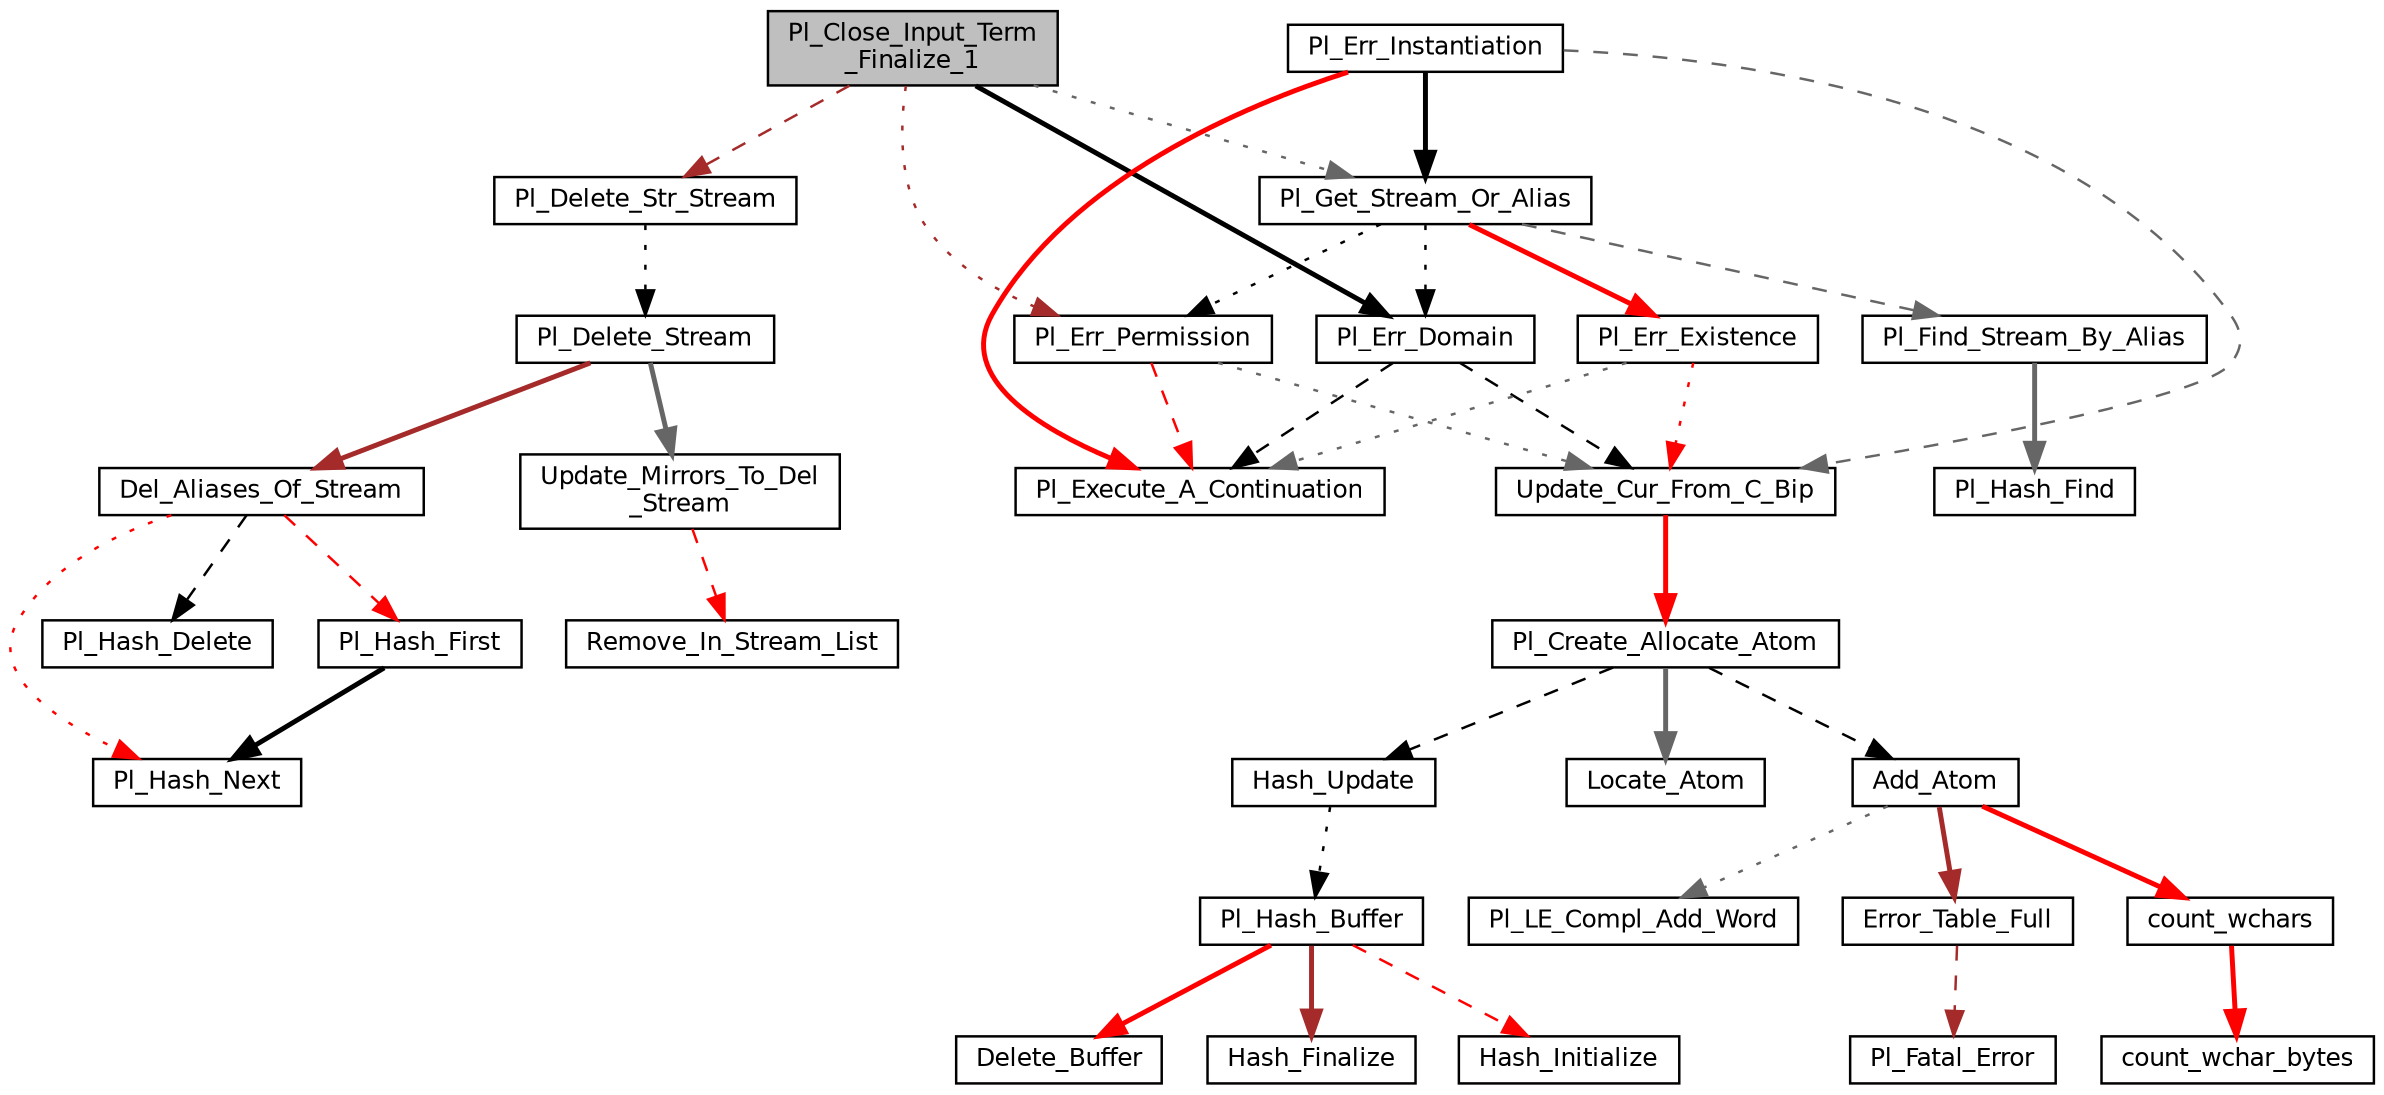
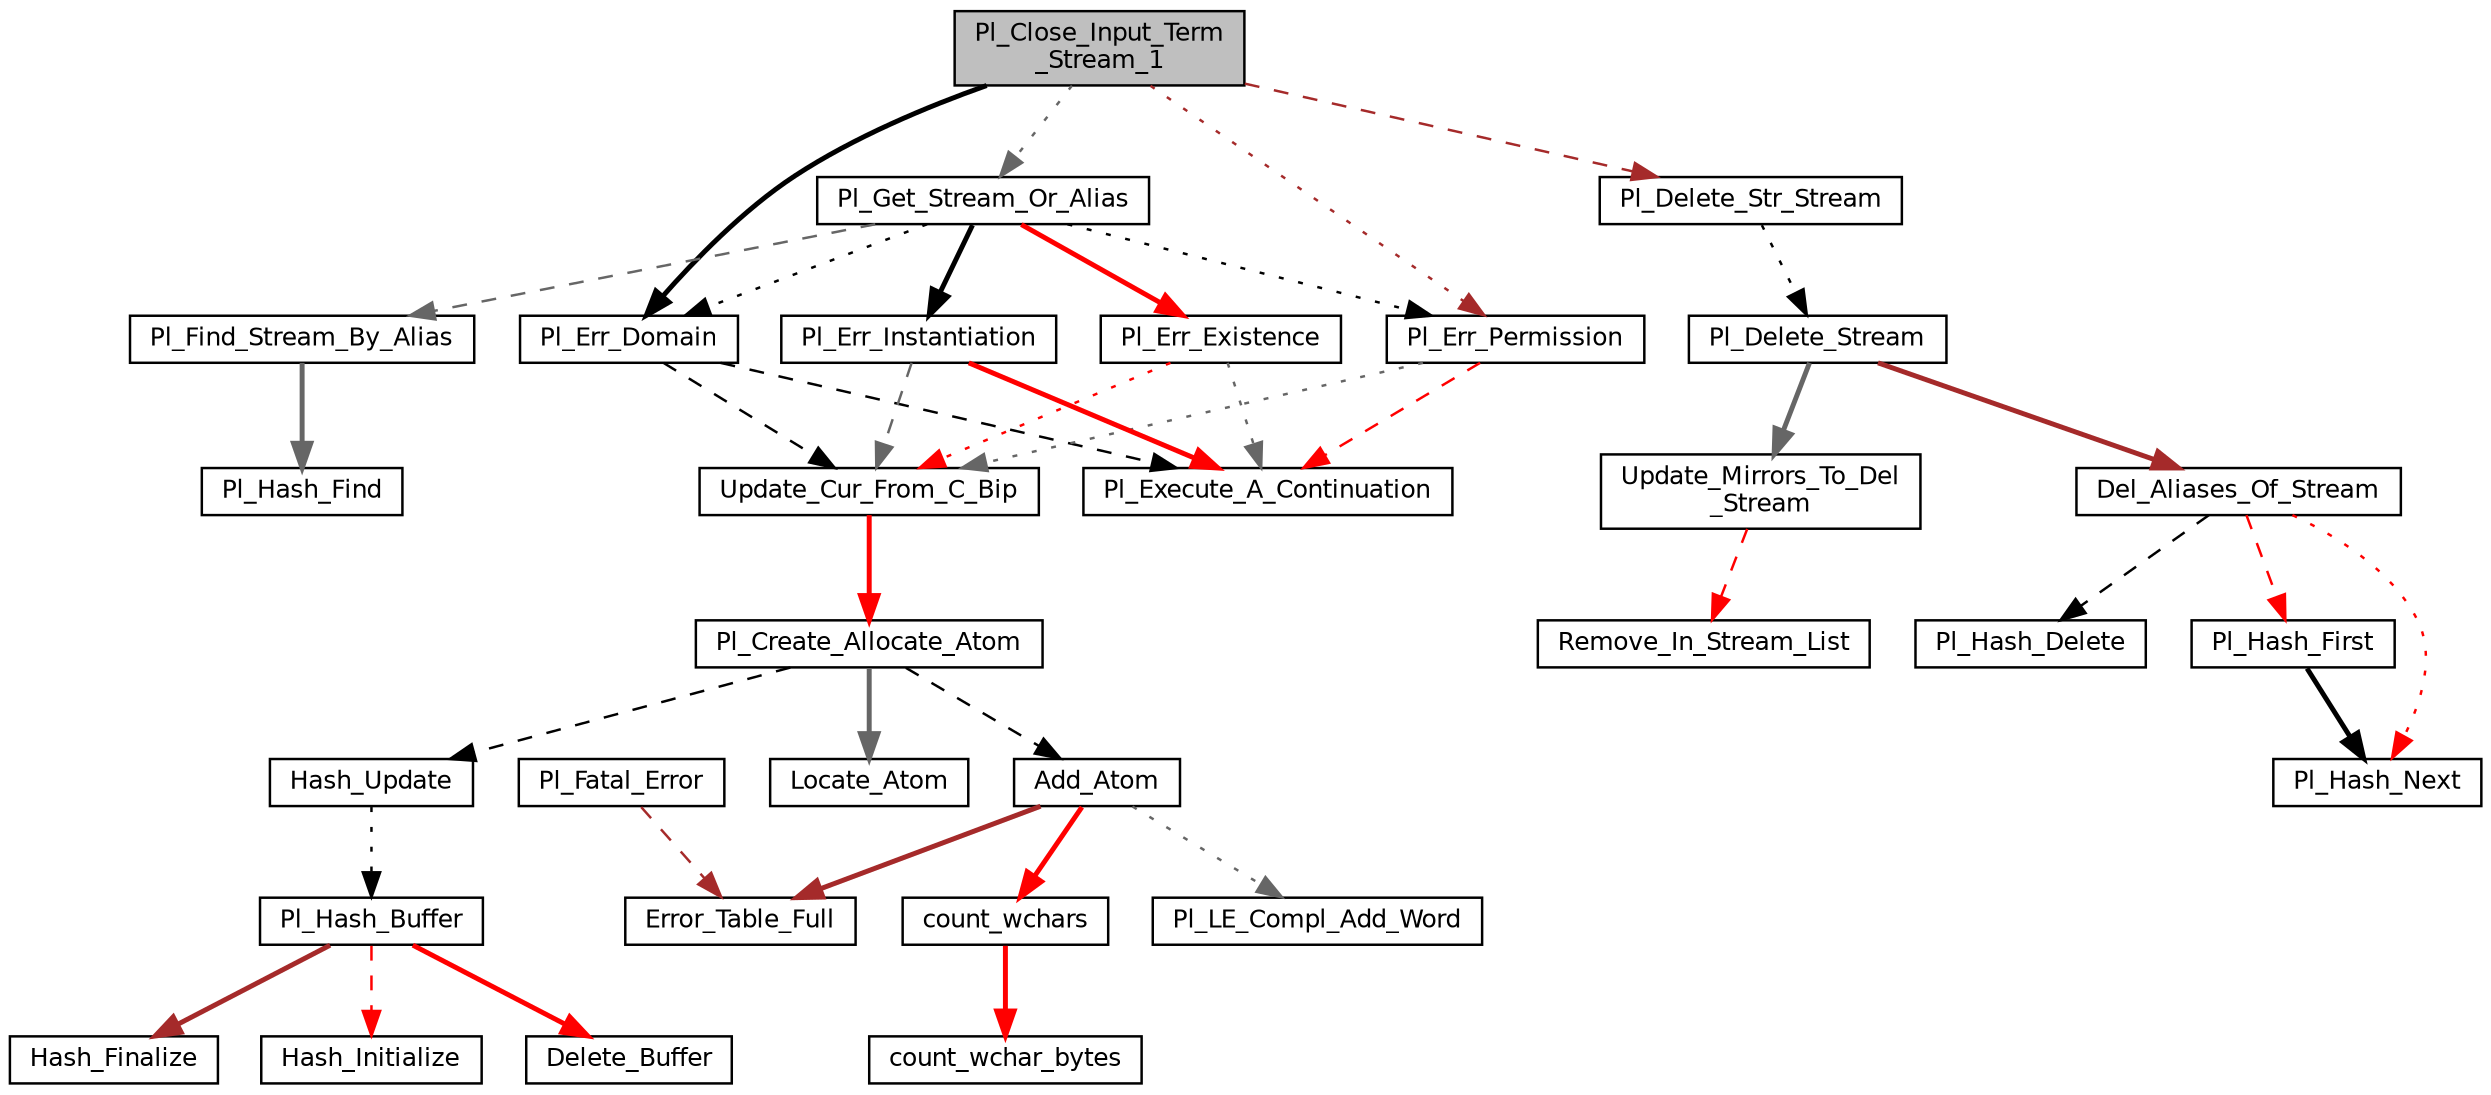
  digraph {
    rankdir=TB
    node [color=black fillcolor=white fontname=Helvetica fontsize=10 shape=record style=filled]
    edge [color=black fontname=Helvetica fontsize=10 labelfontname=Helvetica labelfontsize=10 style=bold]
-   n1 [fillcolor=grey75 fontcolor=black height=0.2 label="Pl_Close_Input_Term\l_Finalize_1" width=0.4]
+   n1 [fillcolor=grey75 fontcolor=black height=0.2 label="Pl_Close_Input_Term\l_Stream_1" width=0.4]
    n2 [height=0.2 label=Pl_Get_Stream_Or_Alias width=0.4]
    n3 [height=0.2 label=Pl_Err_Domain width=0.4]
    n4 [height=0.2 label=Pl_Err_Permission width=0.4]
    n5 [height=0.2 label=Pl_Delete_Str_Stream width=0.4]
    n6 [height=0.2 label=Pl_Find_Stream_By_Alias width=0.4]
    n7 [height=0.2 label=Pl_Err_Instantiation width=0.4]
    n8 [height=0.2 label=Pl_Err_Existence width=0.4]
    n9 [height=0.2 label=Update_Cur_From_C_Bip width=0.4]
    n10 [height=0.2 label=Pl_Execute_A_Continuation width=0.4]
    n11 [height=0.2 label=Pl_Delete_Stream width=0.4]
    n12 [height=0.2 label=Pl_Hash_Find width=0.4]
    n13 [height=0.2 label=Pl_Create_Allocate_Atom width=0.4]
    n14 [height=0.2 label=Hash_Update width=0.4]
    n15 [height=0.2 label=Locate_Atom width=0.4]
    n16 [height=0.2 label=Add_Atom width=0.4]
    n17 [height=0.2 label=Pl_Hash_Buffer width=0.4]
    n18 [height=0.2 label=Error_Table_Full width=0.4]
    n19 [height=0.2 label=count_wchars width=0.4]
    n20 [height=0.2 label=Pl_LE_Compl_Add_Word width=0.4]
    n21 [height=0.2 label=Hash_Initialize width=0.4]
    n22 [height=0.2 label=Delete_Buffer width=0.4]
    n23 [height=0.2 label=Hash_Finalize width=0.4]
    n24 [height=0.2 label=Pl_Fatal_Error width=0.4]
    n25 [height=0.2 label=count_wchar_bytes width=0.4]
    n26 [height=0.2 label=Del_Aliases_Of_Stream width=0.4]
    n27 [height=0.2 label="Update_Mirrors_To_Del\l_Stream" width=0.4]
    n28 [height=0.2 label=Pl_Hash_First width=0.4]
    n29 [height=0.2 label=Pl_Hash_Next width=0.4]
    n30 [height=0.2 label=Pl_Hash_Delete width=0.4]
    n31 [height=0.2 label=Remove_In_Stream_List width=0.4]
    n1 -> n2 [color=gray40 style=dotted]
    n1 -> n3
    n1 -> n4 [color=brown style=dotted]
    n1 -> n5 [color=brown style=dashed]
    n2 -> n3 [style=dotted]
    n2 -> n4 [style=dotted]
    n2 -> n6 [color=gray40 style=dashed]
-   n7 -> n2
+   n2 -> n7
    n2 -> n8 [color=red]
    n3 -> n9 [style=dashed]
    n3 -> n10 [style=dashed]
    n4 -> n9 [color=gray40 style=dotted]
    n4 -> n10 [color=red style=dashed]
    n5 -> n11 [style=dotted]
    n6 -> n12 [color=gray40]
    n7 -> n9 [color=gray40 style=dashed]
    n7 -> n10 [color=red]
    n8 -> n9 [color=red style=dotted]
    n8 -> n10 [color=gray40 style=dotted]
    n9 -> n13 [color=red]
    n11 -> n26 [color=brown]
    n11 -> n27 [color=gray40]
    n13 -> n14 [style=dashed]
    n13 -> n15 [color=gray40]
    n13 -> n16 [style=dashed]
    n14 -> n17 [style=dotted]
    n16 -> n18 [color=brown]
    n16 -> n19 [color=red]
    n16 -> n20 [color=gray40 style=dotted]
    n17 -> n21 [color=red style=dashed]
    n17 -> n22 [color=red]
    n17 -> n23 [color=brown]
-   n18 -> n24 [color=brown style=dashed]
+   n24 -> n18 [color=brown style=dashed]
    n19 -> n25 [color=red]
    n26 -> n28 [color=red style=dashed]
    n26 -> n29 [color=red style=dotted]
    n26 -> n30 [style=dashed]
    n27 -> n31 [color=red style=dashed]
    n28 -> n29
  }
